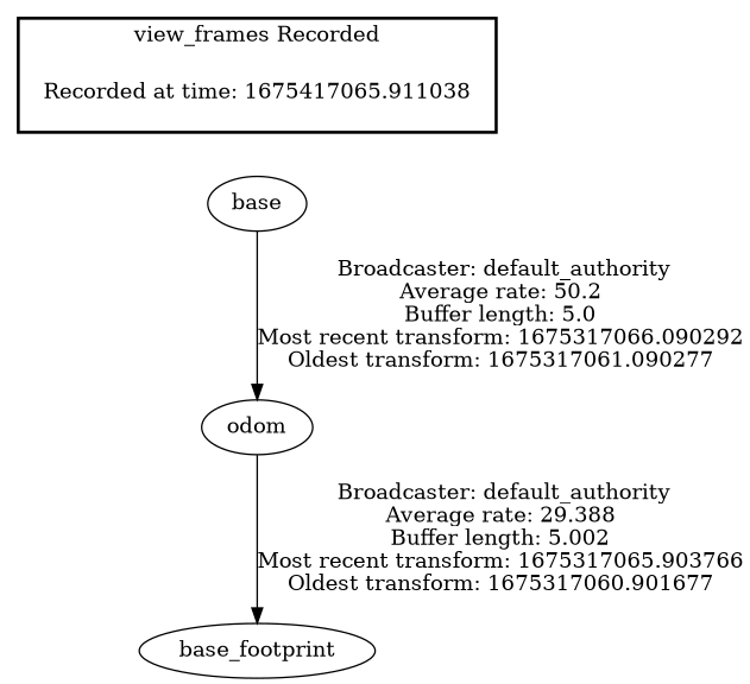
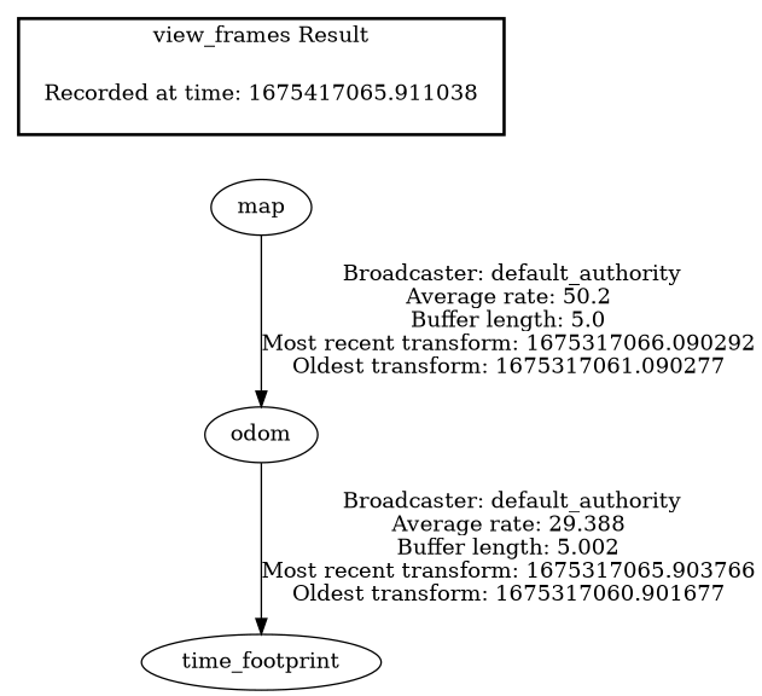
  digraph {
    n1 [label="Recorded at time: 1675417065.911038" shape=plaintext]
-   map [label=base]
+   map
    odom
-   base_footprint
+   base_footprint [label=time_footprint]
    subgraph cluster_1 {
      color=black
-     label="view_frames Recorded"
+     label="view_frames Result"
      style=bold
      n1
    }
    n1 -> map [style=invis]
    map -> odom [label=" Broadcaster: default_authority\nAverage rate: 50.2\nBuffer length: 5.0\nMost recent transform: 1675317066.090292\nOldest transform: 1675317061.090277\n"]
    odom -> base_footprint [label=" Broadcaster: default_authority\nAverage rate: 29.388\nBuffer length: 5.002\nMost recent transform: 1675317065.903766\nOldest transform: 1675317060.901677\n"]
  }
